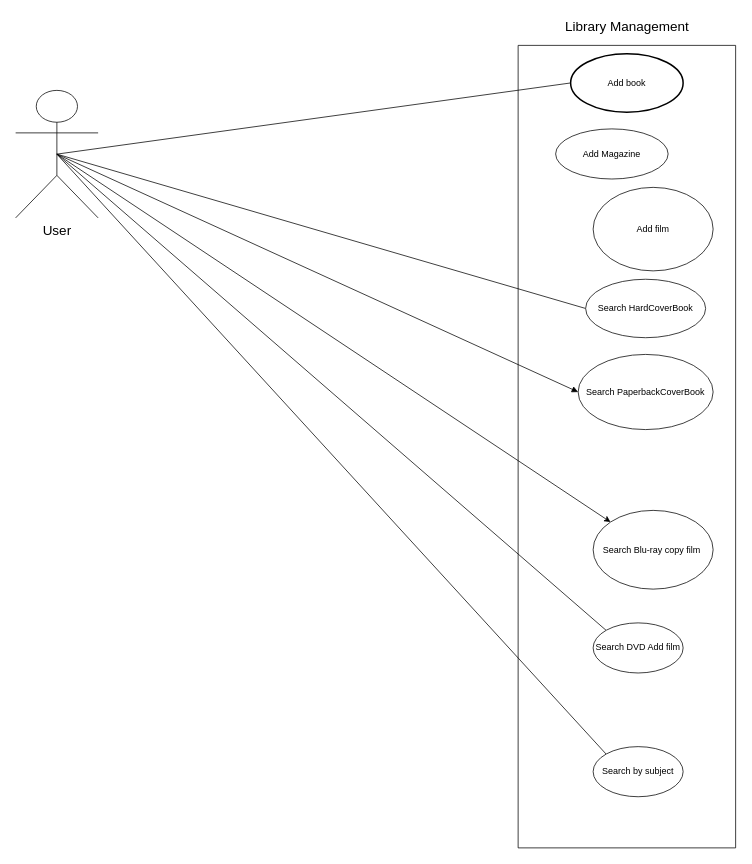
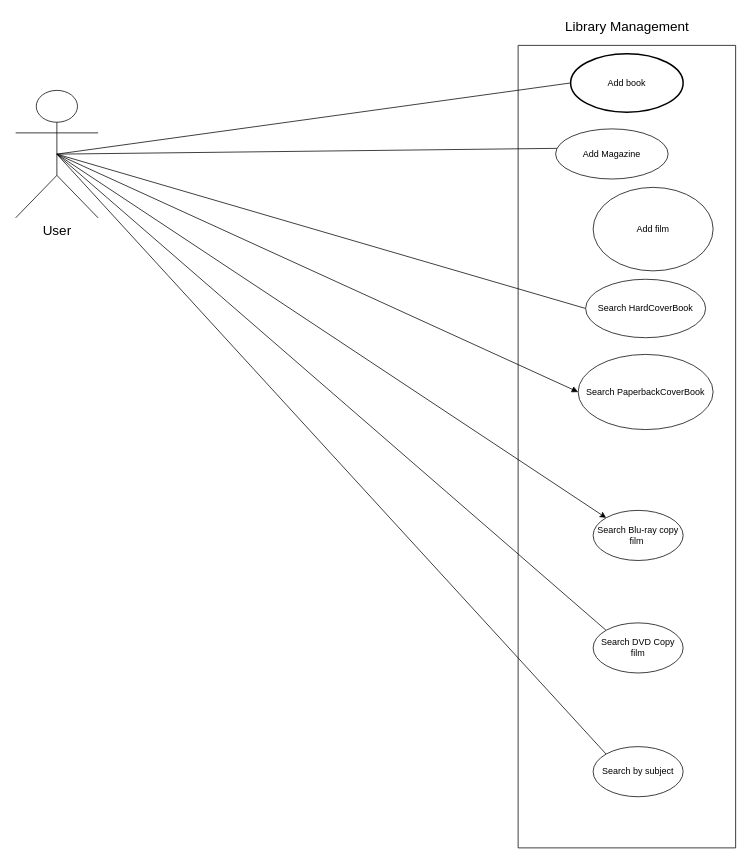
  <mxCell id="0" />
  <mxCell id="1" parent="0" />
  <mxCell id="2" value="&lt;span style=&quot;font-size: 18px&quot;&gt;User&lt;/span&gt;" style="shape=umlActor;verticalLabelPosition=bottom;verticalAlign=top;html=1;outlineConnect=0;" parent="1" vertex="1"><mxGeometry y="120" width="110" height="170" as="geometry" x="20" /></mxCell>
  <mxCell id="3" value="" style="endArrow=none;html=1;exitX=0.5;exitY=0.5;exitDx=0;exitDy=0;exitPerimeter=0;entryX=0;entryY=0.5;entryDx=0;entryDy=0;entryPerimeter=0;" parent="1" source="2" target="12" edge="1"><mxGeometry width="50" height="50" relative="1" as="geometry"><mxPoint x="368.24" y="80.34" as="sourcePoint" /><mxPoint x="530" y="-5" as="targetPoint" /></mxGeometry></mxCell>
  <mxCell id="4" value="" style="endArrow=none;html=1;exitX=0.5;exitY=0.5;exitDx=0;exitDy=0;exitPerimeter=0;entryX=0;entryY=0.5;entryDx=0;entryDy=0;" parent="1" source="2" target="16" edge="1"><mxGeometry width="50" height="50" relative="1" as="geometry"><mxPoint x="370" y="80" as="sourcePoint" /><mxPoint x="545" y="295" as="targetPoint" /></mxGeometry></mxCell>
  <mxCell id="5" value="" style="endArrow=block;html=1;exitX=0.5;exitY=0.5;exitDx=0;exitDy=0;exitPerimeter=0;entryX=0;entryY=0.5;entryDx=0;entryDy=0;" parent="1" source="2" target="17" edge="1"><mxGeometry width="50" height="50" relative="1" as="geometry"><mxPoint x="369.76" y="80.28" as="sourcePoint" /><mxPoint x="535" y="410" as="targetPoint" /></mxGeometry></mxCell>
+ <mxCell id="6" value="" style="endArrow=none;html=1;exitX=0.5;exitY=0.5;exitDx=0;exitDy=0;exitPerimeter=0;entryX=0.024;entryY=0.388;entryDx=0;entryDy=0;entryPerimeter=0;" parent="1" source="2" target="13" edge="1"><mxGeometry width="50" height="50" relative="1" as="geometry"><mxPoint x="369.76" y="80.82" as="sourcePoint" /><mxPoint x="520" y="85" as="targetPoint" /></mxGeometry></mxCell>
  <mxCell id="7" value="" style="endArrow=classic;html=1;entryX=0;entryY=0;entryDx=0;entryDy=0;exitX=0.5;exitY=0.5;exitDx=0;exitDy=0;exitPerimeter=0;" parent="1" source="2" target="18" edge="1"><mxGeometry width="50" height="50" relative="1" as="geometry"><mxPoint x="100" y="175" as="sourcePoint" /><mxPoint x="509.68" y="474.65" as="targetPoint" /></mxGeometry></mxCell>
  <mxCell id="8" value="" style="endArrow=none;html=1;entryX=0;entryY=0;entryDx=0;entryDy=0;exitX=0.5;exitY=0.5;exitDx=0;exitDy=0;exitPerimeter=0;" parent="1" source="2" target="19" edge="1"><mxGeometry width="50" height="50" relative="1" as="geometry"><mxPoint x="130" y="375" as="sourcePoint" /><mxPoint x="539.68" y="674.65" as="targetPoint" /></mxGeometry></mxCell>
  <mxCell id="9" value="" style="endArrow=none;html=1;entryX=0;entryY=0;entryDx=0;entryDy=0;exitX=0.5;exitY=0.5;exitDx=0;exitDy=0;exitPerimeter=0;" parent="1" source="2" target="20" edge="1"><mxGeometry width="50" height="50" relative="1" as="geometry"><mxPoint x="100" y="170" as="sourcePoint" /><mxPoint x="520" y="759.65" as="targetPoint" /></mxGeometry></mxCell>
  <mxCell id="10" value="Library Management" style="text;html=1;align=center;verticalAlign=middle;resizable=0;points=[];autosize=1;strokeColor=none;fillColor=none;fontSize=18;" parent="1" vertex="1"><mxGeometry x="745" y="20" width="180" height="30" as="geometry" /></mxCell>
  <mxCell id="11" value="" style="group" parent="1" vertex="1" connectable="0"><mxGeometry x="690" y="60" width="290" height="1070" as="geometry" /></mxCell>
  <mxCell id="12" value="&lt;span&gt;Add book&lt;br&gt;&lt;/span&gt;" style="strokeWidth=2;html=1;shape=mxgraph.flowchart.start_1;whiteSpace=wrap;" parent="11" vertex="1"><mxGeometry x="70" y="11.136" width="150" height="77.955" as="geometry" /></mxCell>
  <mxCell id="13" value="&lt;span&gt;Add Magazine&lt;br&gt;&lt;/span&gt;" style="ellipse;whiteSpace=wrap;html=1;" parent="11" vertex="1"><mxGeometry x="50" y="111.364" width="150" height="66.818" as="geometry" /></mxCell>
  <mxCell id="14" value="" style="swimlane;startSize=0;" parent="11" vertex="1"><mxGeometry width="290" height="1070" as="geometry" /></mxCell>
  <mxCell id="15" value="&lt;span&gt;Add film&lt;br&gt;&lt;/span&gt;" style="ellipse;whiteSpace=wrap;html=1;" parent="14" vertex="1"><mxGeometry x="100" y="189.318" width="160" height="111.364" as="geometry" /></mxCell>
  <mxCell id="16" value="&lt;span&gt;Search HardCoverBook&lt;br&gt;&lt;/span&gt;" style="ellipse;whiteSpace=wrap;html=1;" parent="14" vertex="1"><mxGeometry x="90" y="311.818" width="160" height="77.955" as="geometry" /></mxCell>
  <mxCell id="17" value="&lt;span&gt;Search PaperbackCoverBook&lt;br&gt;&lt;/span&gt;" style="ellipse;whiteSpace=wrap;html=1;" parent="14" vertex="1"><mxGeometry x="80" y="412.045" width="180" height="100.227" as="geometry" /></mxCell>
- <mxCell id="18" value="Search Blu-ray copy film&amp;nbsp;" style="ellipse;whiteSpace=wrap;html=1;" parent="14" vertex="1"><mxGeometry x="100" y="620.005" width="160" height="105" as="geometry" /></mxCell>
- <mxCell id="19" value="Search DVD Add film" style="ellipse;whiteSpace=wrap;html=1;" parent="14" vertex="1"><mxGeometry x="100" y="769.998" width="120" height="66.818" as="geometry" /></mxCell>
+ <mxCell id="18" value="Search Blu-ray copy film&amp;nbsp;" style="ellipse;whiteSpace=wrap;html=1;" parent="14" vertex="1"><mxGeometry x="100" y="620.005" width="120" height="66.818" as="geometry" /></mxCell>
+ <mxCell id="19" value="Search DVD Copy film" style="ellipse;whiteSpace=wrap;html=1;" parent="14" vertex="1"><mxGeometry x="100" y="769.998" width="120" height="66.818" as="geometry" /></mxCell>
  <mxCell id="20" value="Search by subject" style="ellipse;whiteSpace=wrap;html=1;" parent="14" vertex="1"><mxGeometry x="100" y="935.003" width="120" height="66.818" as="geometry" /></mxCell>
